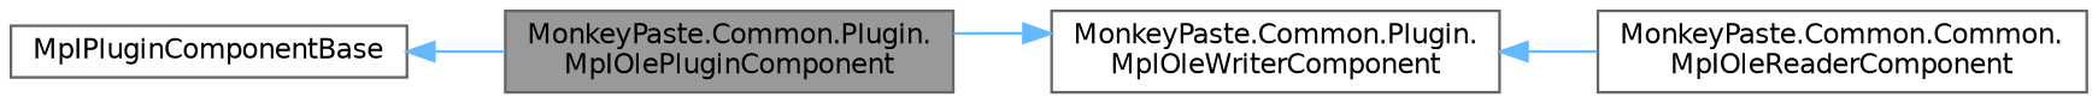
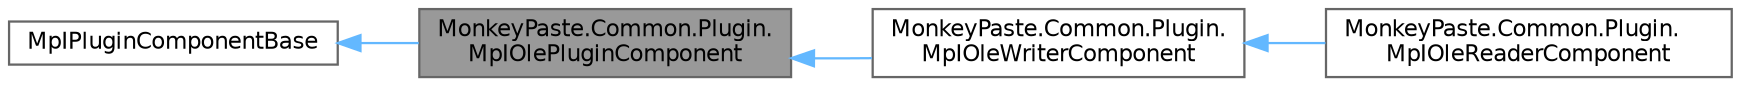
  digraph {
    rankdir=LR
    node [color=gray40 fillcolor=white fontname=Helvetica fontsize=10 shape=box style=filled]
    edge [color=steelblue1 dir=back fontname=Helvetica fontsize=10 labelfontname=Helvetica labelfontsize=10 style=solid]
    n1 [fillcolor=grey60 fontcolor=black height=0.2 label="MonkeyPaste.Common.Plugin.\lMpIOlePluginComponent" width=0.4]
    n2 [height=0.2 label="MonkeyPaste.Common.Plugin.\lMpIOleWriterComponent" width=0.4]
-   n3 [height=0.2 label="MonkeyPaste.Common.Common.\lMpIOleReaderComponent" width=0.4]
+   n3 [height=0.2 label="MonkeyPaste.Common.Plugin.\lMpIOleReaderComponent" width=0.4]
    n4 [height=0.2 label=MpIPluginComponentBase width=0.4]
-   n2 -> n1
+   n1 -> n2
    n2 -> n3
    n4 -> n1
  }
